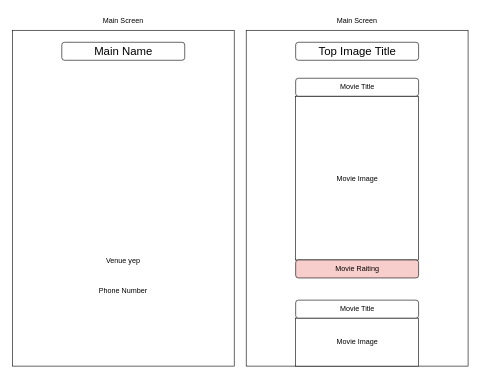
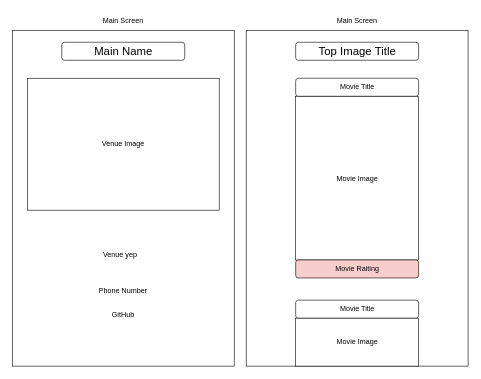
  <mxCell id="0" />
  <mxCell id="1" parent="0" />
  <mxCell id="2" value="" style="rounded=0;whiteSpace=wrap;html=1;" parent="1" vertex="1"><mxGeometry x="20" y="50" width="370" height="560" as="geometry" /></mxCell>
- <mxCell id="4" value="Venue yep" style="text;html=1;strokeColor=none;fillColor=none;align=center;verticalAlign=middle;whiteSpace=wrap;rounded=0;" parent="1" vertex="1"><mxGeometry x="155" y="420" width="100" height="30" as="geometry" /></mxCell>
+ <mxCell id="3" value="Venue Image" style="rounded=0;whiteSpace=wrap;html=1;" parent="1" vertex="1"><mxGeometry x="45" y="130" width="320" height="220" as="geometry" /></mxCell>
+ <mxCell id="4" value="Venue yep" style="text;html=1;strokeColor=none;fillColor=none;align=center;verticalAlign=middle;whiteSpace=wrap;rounded=0;" parent="1" vertex="1"><mxGeometry x="150" y="410" width="100" height="30" as="geometry" /></mxCell>
  <mxCell id="5" value="Phone Number" style="text;html=1;strokeColor=none;fillColor=none;align=center;verticalAlign=middle;whiteSpace=wrap;rounded=0;" parent="1" vertex="1"><mxGeometry x="155" y="470" width="100" height="30" as="geometry" /></mxCell>
  <mxCell id="6" value="Main Screen" style="text;html=1;strokeColor=none;fillColor=none;align=center;verticalAlign=middle;whiteSpace=wrap;rounded=0;" parent="1" vertex="1"><mxGeometry x="145" y="20" width="120" height="30" as="geometry" /></mxCell>
+ <mxCell id="7" value="GitHub" style="text;html=1;strokeColor=none;fillColor=none;align=center;verticalAlign=middle;whiteSpace=wrap;rounded=0;" parent="1" vertex="1"><mxGeometry x="155" y="510" width="100" height="30" as="geometry" /></mxCell>
  <mxCell id="8" value="" style="rounded=0;whiteSpace=wrap;html=1;" vertex="1" parent="1"><mxGeometry x="410" y="50" width="370" height="560" as="geometry" /></mxCell>
  <mxCell id="9" value="Movie Image" style="rounded=0;whiteSpace=wrap;html=1;" vertex="1" parent="1"><mxGeometry x="492.5" y="160" width="204.5" height="273" as="geometry" /></mxCell>
  <mxCell id="10" value="Main Screen" style="text;html=1;strokeColor=none;fillColor=none;align=center;verticalAlign=middle;whiteSpace=wrap;rounded=0;" vertex="1" parent="1"><mxGeometry x="535" y="20" width="120" height="30" as="geometry" /></mxCell>
  <mxCell id="11" value="Movie Title" style="rounded=1;whiteSpace=wrap;html=1;" vertex="1" parent="1"><mxGeometry x="492.5" y="130" width="205" height="30" as="geometry" /></mxCell>
  <mxCell id="12" value="Movie Raiting" style="rounded=1;whiteSpace=wrap;html=1;fillColor=#f8cecc;" vertex="1" parent="1"><mxGeometry x="492.5" y="433" width="205" height="30" as="geometry" /></mxCell>
  <mxCell id="13" value="Movie Image" style="rounded=0;whiteSpace=wrap;html=1;" vertex="1" parent="1"><mxGeometry x="492.5" y="530" width="204.5" height="80" as="geometry" /></mxCell>
  <mxCell id="14" value="Movie Title" style="rounded=1;whiteSpace=wrap;html=1;" vertex="1" parent="1"><mxGeometry x="492.5" y="500" width="205" height="30" as="geometry" /></mxCell>
  <mxCell id="15" value="&lt;font style=&quot;font-size: 19px;&quot;&gt;Top Image Title&lt;/font&gt;" style="rounded=1;whiteSpace=wrap;html=1;" vertex="1" parent="1"><mxGeometry x="492.5" y="70" width="205" height="30" as="geometry" /></mxCell>
  <mxCell id="16" value="&lt;font style=&quot;font-size: 19px;&quot;&gt;Main Name&lt;/font&gt;" style="rounded=1;whiteSpace=wrap;html=1;" vertex="1" parent="1"><mxGeometry x="102.5" y="70" width="205" height="30" as="geometry" /></mxCell>
